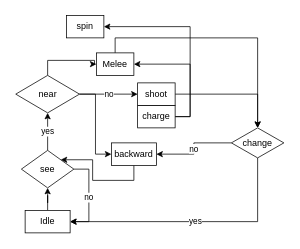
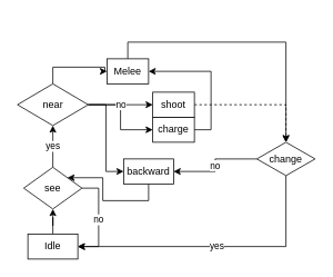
  <mxCell id="0" />
  <mxCell id="1" parent="0" />
  <mxCell id="2" style="edgeStyle=orthogonalEdgeStyle;rounded=0;orthogonalLoop=1;jettySize=auto;html=1;entryX=0.5;entryY=1;entryDx=0;entryDy=0;" edge="1" parent="1" source="3" target="19"><mxGeometry relative="1" as="geometry" /></mxCell>
  <mxCell id="3" value="Idle" style="rounded=0;whiteSpace=wrap;html=1;" vertex="1" parent="1"><mxGeometry x="33" y="280" width="60" height="30" as="geometry" /></mxCell>
+ <mxCell id="4" style="edgeStyle=orthogonalEdgeStyle;rounded=0;orthogonalLoop=1;jettySize=auto;html=1;" edge="1" parent="1" source="8" target="14"><mxGeometry relative="1" as="geometry" /></mxCell>
  <mxCell id="5" value="no" style="edgeStyle=orthogonalEdgeStyle;rounded=0;orthogonalLoop=1;jettySize=auto;html=1;" edge="1" parent="1" source="8" target="16"><mxGeometry relative="1" as="geometry" /></mxCell>
  <mxCell id="6" style="edgeStyle=orthogonalEdgeStyle;rounded=0;orthogonalLoop=1;jettySize=auto;html=1;exitX=0.5;exitY=0;exitDx=0;exitDy=0;entryX=0;entryY=0.5;entryDx=0;entryDy=0;" edge="1" parent="1" source="8" target="10"><mxGeometry relative="1" as="geometry" /></mxCell>
  <mxCell id="7" style="edgeStyle=orthogonalEdgeStyle;rounded=0;orthogonalLoop=1;jettySize=auto;html=1;exitX=1;exitY=0.5;exitDx=0;exitDy=0;entryX=0;entryY=0.5;entryDx=0;entryDy=0;" edge="1" parent="1" source="8" target="24"><mxGeometry relative="1" as="geometry" /></mxCell>
  <mxCell id="8" value="near" style="rhombus;whiteSpace=wrap;html=1;" vertex="1" parent="1"><mxGeometry x="20.5" y="100" width="85" height="50" as="geometry" /></mxCell>
  <mxCell id="9" style="edgeStyle=orthogonalEdgeStyle;rounded=0;orthogonalLoop=1;jettySize=auto;html=1;exitX=0.5;exitY=0;exitDx=0;exitDy=0;entryX=0.5;entryY=0;entryDx=0;entryDy=0;" edge="1" parent="1" source="10" target="22"><mxGeometry relative="1" as="geometry" /></mxCell>
  <mxCell id="10" value="Melee" style="rounded=0;whiteSpace=wrap;html=1;" vertex="1" parent="1"><mxGeometry x="128" y="70" width="50" height="30" as="geometry" /></mxCell>
- <mxCell id="11" value="spin" style="rounded=0;whiteSpace=wrap;html=1;" vertex="1" parent="1"><mxGeometry x="88" y="20" width="50" height="30" as="geometry" /></mxCell>
  <mxCell id="12" style="edgeStyle=orthogonalEdgeStyle;rounded=0;orthogonalLoop=1;jettySize=auto;html=1;exitX=1;exitY=0.5;exitDx=0;exitDy=0;entryX=1;entryY=0.5;entryDx=0;entryDy=0;" edge="1" parent="1" source="14" target="10"><mxGeometry relative="1" as="geometry" /></mxCell>
- <mxCell id="13" style="edgeStyle=orthogonalEdgeStyle;rounded=0;orthogonalLoop=1;jettySize=auto;html=1;exitX=1;exitY=0.5;exitDx=0;exitDy=0;entryX=1;entryY=0.5;entryDx=0;entryDy=0;" edge="1" parent="1" source="14" target="11"><mxGeometry relative="1" as="geometry" /></mxCell>
  <mxCell id="14" value="charge" style="rounded=0;whiteSpace=wrap;html=1;" vertex="1" parent="1"><mxGeometry x="183" y="140" width="50" height="30" as="geometry" /></mxCell>
- <mxCell id="15" style="edgeStyle=orthogonalEdgeStyle;rounded=0;orthogonalLoop=1;jettySize=auto;html=1;exitX=1;exitY=0.5;exitDx=0;exitDy=0;entryX=0.5;entryY=0;entryDx=0;entryDy=0;" edge="1" parent="1" source="16" target="22"><mxGeometry relative="1" as="geometry" /></mxCell>
+ <mxCell id="15" style="edgeStyle=orthogonalEdgeStyle;rounded=0;orthogonalLoop=1;jettySize=auto;html=1;exitX=1;exitY=0.5;exitDx=0;exitDy=0;entryX=0.5;entryY=0;entryDx=0;entryDy=0;dashed=1;" edge="1" parent="1" source="16" target="22"><mxGeometry relative="1" as="geometry" /></mxCell>
  <mxCell id="16" value="shoot" style="rounded=0;whiteSpace=wrap;html=1;" vertex="1" parent="1"><mxGeometry x="183" y="110" width="50" height="30" as="geometry" /></mxCell>
  <mxCell id="17" value="yes" style="edgeStyle=orthogonalEdgeStyle;rounded=0;orthogonalLoop=1;jettySize=auto;html=1;entryX=0.5;entryY=1;entryDx=0;entryDy=0;" edge="1" parent="1" source="19" target="8"><mxGeometry relative="1" as="geometry" /></mxCell>
  <mxCell id="18" value="no" style="edgeStyle=orthogonalEdgeStyle;rounded=0;orthogonalLoop=1;jettySize=auto;html=1;exitX=1;exitY=0.5;exitDx=0;exitDy=0;entryX=1;entryY=0.5;entryDx=0;entryDy=0;" edge="1" parent="1" source="19" target="3"><mxGeometry relative="1" as="geometry" /></mxCell>
  <mxCell id="19" value="see" style="rhombus;whiteSpace=wrap;html=1;" vertex="1" parent="1"><mxGeometry x="28" y="200" width="70" height="50" as="geometry" /></mxCell>
  <mxCell id="20" value="yes" style="edgeStyle=orthogonalEdgeStyle;rounded=0;orthogonalLoop=1;jettySize=auto;html=1;exitX=0.5;exitY=1;exitDx=0;exitDy=0;entryX=1;entryY=0.5;entryDx=0;entryDy=0;" edge="1" parent="1" source="22" target="3"><mxGeometry relative="1" as="geometry" /></mxCell>
  <mxCell id="21" value="no" style="edgeStyle=orthogonalEdgeStyle;rounded=0;orthogonalLoop=1;jettySize=auto;html=1;exitX=0;exitY=0.5;exitDx=0;exitDy=0;entryX=1;entryY=0.5;entryDx=0;entryDy=0;" edge="1" parent="1" source="22" target="24"><mxGeometry relative="1" as="geometry" /></mxCell>
  <mxCell id="22" value="change" style="rhombus;whiteSpace=wrap;html=1;" vertex="1" parent="1"><mxGeometry x="308" y="170" width="70" height="40" as="geometry" /></mxCell>
  <mxCell id="23" style="edgeStyle=orthogonalEdgeStyle;rounded=0;orthogonalLoop=1;jettySize=auto;html=1;exitX=0.5;exitY=1;exitDx=0;exitDy=0;entryX=1;entryY=0;entryDx=0;entryDy=0;" edge="1" parent="1" source="24" target="19"><mxGeometry relative="1" as="geometry" /></mxCell>
  <mxCell id="24" value="backward" style="rounded=0;whiteSpace=wrap;html=1;" vertex="1" parent="1"><mxGeometry x="148" y="190" width="60" height="30" as="geometry" /></mxCell>
